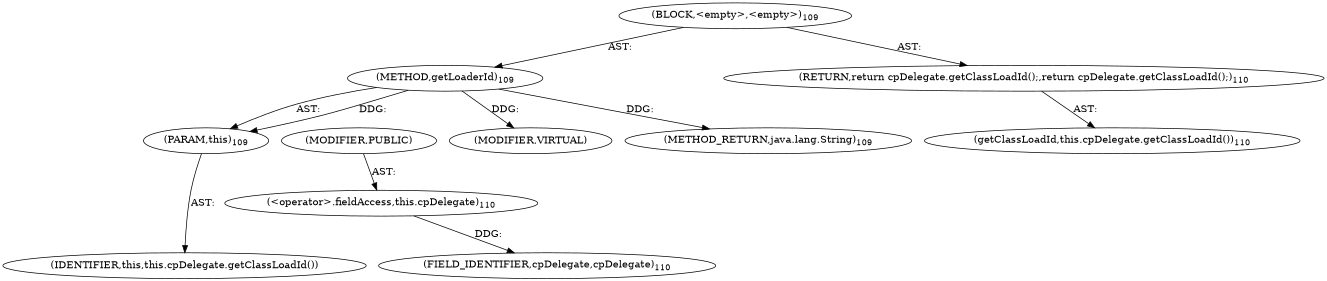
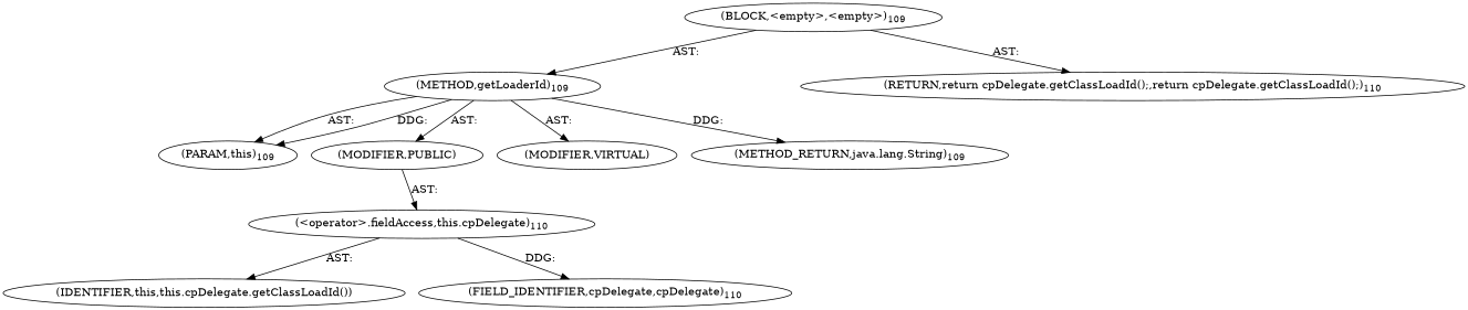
  digraph {
    n1 [label=<(METHOD,getLoaderId)<SUB>109</SUB>>]
    n2 [label=<(PARAM,this)<SUB>109</SUB>>]
    n3 [label=<(MODIFIER,PUBLIC)>]
    n4 [label=<(MODIFIER,VIRTUAL)>]
    n5 [label=<(METHOD_RETURN,java.lang.String)<SUB>109</SUB>>]
    n6 [label=<(BLOCK,&lt;empty&gt;,&lt;empty&gt;)<SUB>109</SUB>>]
    n7 [label=<(RETURN,return cpDelegate.getClassLoadId();,return cpDelegate.getClassLoadId();)<SUB>110</SUB>>]
    n8 [label=<(&lt;operator&gt;.fieldAccess,this.cpDelegate)<SUB>110</SUB>>]
-   n9 [label=<(getClassLoadId,this.cpDelegate.getClassLoadId())<SUB>110</SUB>>]
    n10 [label=<(IDENTIFIER,this,this.cpDelegate.getClassLoadId())>]
    n11 [label=<(FIELD_IDENTIFIER,cpDelegate,cpDelegate)<SUB>110</SUB>>]
    n1 -> n2 [label="AST: "]
    n1 -> n2 [label="DDG: "]
-   n1 -> n4 [label="DDG: "]
+   n1 -> n3 [label="AST: "]
+   n1 -> n4 [label="AST: "]
    n1 -> n5 [label="DDG: "]
    n3 -> n8 [label="AST: "]
    n6 -> n1 [label="AST: "]
    n6 -> n7 [label="AST: "]
-   n7 -> n9 [label="AST: "]
-   n2 -> n10 [label="AST: "]
+   n8 -> n10 [label="AST: "]
    n8 -> n11 [label="DDG: "]
  }
